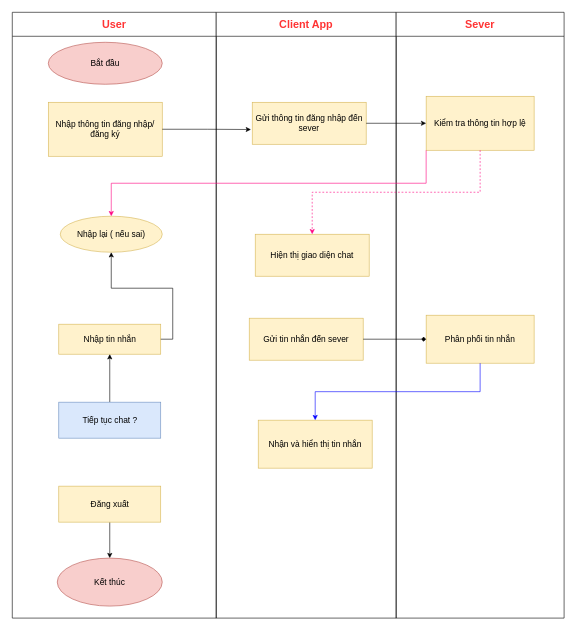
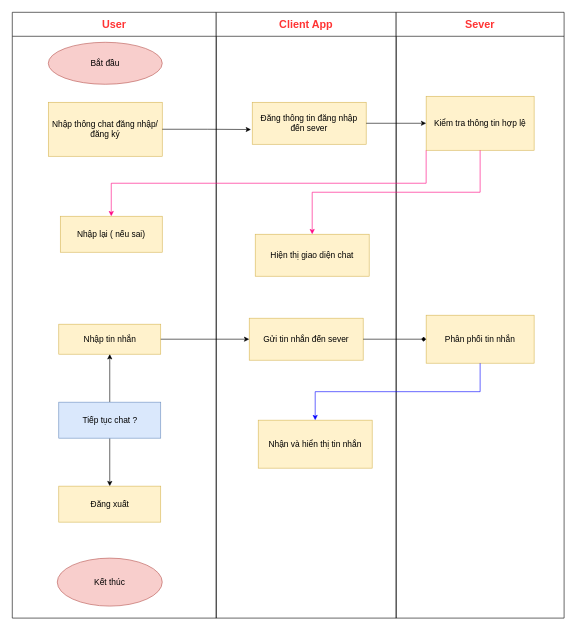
  <mxCell id="0" />
  <mxCell id="1" parent="0" />
  <mxCell id="2" value="&lt;font color=&quot;#ff3333&quot; style=&quot;font-size: 18px;&quot;&gt;User&lt;/font&gt;" style="swimlane;whiteSpace=wrap;html=1;startSize=40;" vertex="1" parent="1"><mxGeometry x="20" y="20" width="340" height="1010" as="geometry" /></mxCell>
  <mxCell id="3" value="&lt;font style=&quot;font-size: 14px;&quot;&gt;Bắt đầu&lt;/font&gt;" style="ellipse;whiteSpace=wrap;html=1;fillColor=#f8cecc;strokeColor=#b85450;" vertex="1" parent="2"><mxGeometry x="60" y="50" width="190" height="70" as="geometry" /></mxCell>
- <mxCell id="4" value="&lt;font style=&quot;font-size: 14px;&quot;&gt;Nhập thông tin đăng nhập/ đăng ký&lt;/font&gt;" style="rounded=0;whiteSpace=wrap;html=1;fillColor=#fff2cc;strokeColor=#d6b656;" vertex="1" parent="2"><mxGeometry x="60" y="150" width="190" height="90" as="geometry" /></mxCell>
- <mxCell id="5" value="&lt;font style=&quot;font-size: 14px;&quot;&gt;Nhập lại ( nếu sai)&lt;/font&gt;" style="ellipse;whiteSpace=wrap;html=1;fillColor=#fff2cc;strokeColor=#d6b656;" vertex="1" parent="2"><mxGeometry x="80" y="340" width="170" height="60" as="geometry" /></mxCell>
+ <mxCell id="4" value="&lt;font style=&quot;font-size: 14px;&quot;&gt;Nhập thông chat đăng nhập/ đăng ký&lt;/font&gt;" style="rounded=0;whiteSpace=wrap;html=1;fillColor=#fff2cc;strokeColor=#d6b656;" vertex="1" parent="2"><mxGeometry x="60" y="150" width="190" height="90" as="geometry" /></mxCell>
+ <mxCell id="5" value="&lt;font style=&quot;font-size: 14px;&quot;&gt;Nhập lại ( nếu sai)&lt;/font&gt;" style="rounded=0;whiteSpace=wrap;html=1;fillColor=#fff2cc;strokeColor=#d6b656;" vertex="1" parent="2"><mxGeometry x="80" y="340" width="170" height="60" as="geometry" /></mxCell>
  <mxCell id="6" value="&lt;font style=&quot;font-size: 14px;&quot;&gt;Nhập tin nhắn&lt;/font&gt;" style="rounded=0;whiteSpace=wrap;html=1;fillColor=#fff2cc;strokeColor=#d6b656;" vertex="1" parent="2"><mxGeometry x="77.5" y="520" width="170" height="50" as="geometry" /></mxCell>
  <mxCell id="7" style="edgeStyle=orthogonalEdgeStyle;rounded=0;orthogonalLoop=1;jettySize=auto;html=1;exitX=0.5;exitY=0;exitDx=0;exitDy=0;entryX=0.5;entryY=1;entryDx=0;entryDy=0;" edge="1" parent="2" source="9" target="6"><mxGeometry relative="1" as="geometry" /></mxCell>
+ <mxCell id="8" value="" style="edgeStyle=orthogonalEdgeStyle;rounded=0;orthogonalLoop=1;jettySize=auto;html=1;" edge="1" parent="2" source="9" target="11"><mxGeometry relative="1" as="geometry" /></mxCell>
  <mxCell id="9" value="&lt;span style=&quot;font-size: 14px;&quot;&gt;Tiếp tục chat ?&lt;/span&gt;" style="rounded=0;whiteSpace=wrap;html=1;fillColor=#dae8fc;strokeColor=#6c8ebf;" vertex="1" parent="2"><mxGeometry x="77.5" y="650" width="170" height="60" as="geometry" /></mxCell>
- <mxCell id="10" value="" style="edgeStyle=orthogonalEdgeStyle;rounded=0;orthogonalLoop=1;jettySize=auto;html=1;" edge="1" parent="2" source="11" target="12"><mxGeometry relative="1" as="geometry" /></mxCell>
  <mxCell id="11" value="&lt;font style=&quot;font-size: 14px;&quot;&gt;Đăng xuất&lt;/font&gt;" style="rounded=0;whiteSpace=wrap;html=1;fillColor=#fff2cc;strokeColor=#d6b656;" vertex="1" parent="2"><mxGeometry x="77.5" y="790" width="170" height="60" as="geometry" /></mxCell>
  <mxCell id="12" value="&lt;font style=&quot;font-size: 14px;&quot;&gt;Kết thúc&lt;/font&gt;" style="ellipse;whiteSpace=wrap;html=1;fillColor=#f8cecc;strokeColor=#b85450;" vertex="1" parent="2"><mxGeometry x="75" y="910" width="175" height="80" as="geometry" /></mxCell>
  <mxCell id="13" value="&lt;font color=&quot;#ff3333&quot; style=&quot;font-size: 18px;&quot;&gt;Client App&lt;/font&gt;" style="swimlane;whiteSpace=wrap;html=1;startSize=40;" vertex="1" parent="1"><mxGeometry x="360" y="20" width="300" height="1010" as="geometry" /></mxCell>
- <mxCell id="14" value="&lt;font style=&quot;font-size: 14px;&quot;&gt;Gửi thông tin đăng nhập đến sever&lt;/font&gt;" style="rounded=0;whiteSpace=wrap;html=1;fillColor=#fff2cc;strokeColor=#d6b656;" vertex="1" parent="13"><mxGeometry x="60" y="150" width="190" height="70" as="geometry" /></mxCell>
+ <mxCell id="14" value="&lt;font style=&quot;font-size: 14px;&quot;&gt;Đăng thông tin đăng nhập đến sever&lt;/font&gt;" style="rounded=0;whiteSpace=wrap;html=1;fillColor=#fff2cc;strokeColor=#d6b656;" vertex="1" parent="13"><mxGeometry x="60" y="150" width="190" height="70" as="geometry" /></mxCell>
  <mxCell id="15" value="&lt;font style=&quot;font-size: 14px;&quot;&gt;Hiện thị giao diện chat&lt;/font&gt;" style="rounded=0;whiteSpace=wrap;html=1;fillColor=#fff2cc;strokeColor=#d6b656;" vertex="1" parent="13"><mxGeometry x="65" y="370" width="190" height="70" as="geometry" /></mxCell>
  <mxCell id="16" value="&lt;font style=&quot;font-size: 14px;&quot;&gt;Gửi tin nhắn đến sever&lt;/font&gt;" style="rounded=0;whiteSpace=wrap;html=1;fillColor=#fff2cc;strokeColor=#d6b656;" vertex="1" parent="13"><mxGeometry x="55" y="510" width="190" height="70" as="geometry" /></mxCell>
  <mxCell id="17" value="&lt;font style=&quot;font-size: 14px;&quot;&gt;Nhận và hiển thị tin nhắn&lt;/font&gt;" style="rounded=0;whiteSpace=wrap;html=1;fillColor=#fff2cc;strokeColor=#d6b656;" vertex="1" parent="13"><mxGeometry x="70" y="680" width="190" height="80" as="geometry" /></mxCell>
  <mxCell id="18" value="&lt;font color=&quot;#ff3333&quot; style=&quot;font-size: 18px;&quot;&gt;Sever&lt;/font&gt;" style="swimlane;whiteSpace=wrap;html=1;startSize=40;" vertex="1" parent="1"><mxGeometry x="660" y="20" width="280" height="1010" as="geometry" /></mxCell>
  <mxCell id="19" value="&lt;font style=&quot;font-size: 14px;&quot;&gt;Kiểm tra thông tin hợp lệ&lt;/font&gt;" style="rounded=0;whiteSpace=wrap;html=1;fillColor=#fff2cc;strokeColor=#d6b656;" vertex="1" parent="18"><mxGeometry x="50" y="140" width="180" height="90" as="geometry" /></mxCell>
  <mxCell id="20" value="&lt;font style=&quot;font-size: 14px;&quot;&gt;Phân phối tin nhắn&lt;/font&gt;" style="rounded=0;whiteSpace=wrap;html=1;fillColor=#fff2cc;strokeColor=#d6b656;" vertex="1" parent="18"><mxGeometry x="50" y="505" width="180" height="80" as="geometry" /></mxCell>
  <mxCell id="21" style="edgeStyle=orthogonalEdgeStyle;rounded=0;orthogonalLoop=1;jettySize=auto;html=1;exitX=1;exitY=0.5;exitDx=0;exitDy=0;entryX=-0.011;entryY=0.649;entryDx=0;entryDy=0;entryPerimeter=0;" edge="1" parent="1" source="4" target="14"><mxGeometry relative="1" as="geometry" /></mxCell>
  <mxCell id="22" style="edgeStyle=orthogonalEdgeStyle;rounded=0;orthogonalLoop=1;jettySize=auto;html=1;exitX=1;exitY=0.5;exitDx=0;exitDy=0;entryX=0;entryY=0.5;entryDx=0;entryDy=0;" edge="1" parent="1" source="14" target="19"><mxGeometry relative="1" as="geometry" /></mxCell>
- <mxCell id="23" style="edgeStyle=orthogonalEdgeStyle;rounded=0;orthogonalLoop=1;jettySize=auto;html=1;exitX=0.5;exitY=1;exitDx=0;exitDy=0;strokeColor=#FF0080;dashed=1;" edge="1" parent="1" source="19" target="15"><mxGeometry relative="1" as="geometry" /></mxCell>
+ <mxCell id="23" style="edgeStyle=orthogonalEdgeStyle;rounded=0;orthogonalLoop=1;jettySize=auto;html=1;exitX=0.5;exitY=1;exitDx=0;exitDy=0;strokeColor=#FF0080;" edge="1" parent="1" source="19" target="15"><mxGeometry relative="1" as="geometry" /></mxCell>
  <mxCell id="24" style="edgeStyle=orthogonalEdgeStyle;rounded=0;orthogonalLoop=1;jettySize=auto;html=1;exitX=0;exitY=1;exitDx=0;exitDy=0;entryX=0.5;entryY=0;entryDx=0;entryDy=0;strokeColor=#FF0080;" edge="1" parent="1" source="19" target="5"><mxGeometry relative="1" as="geometry" /></mxCell>
- <mxCell id="25" style="edgeStyle=orthogonalEdgeStyle;rounded=0;orthogonalLoop=1;jettySize=auto;html=1;exitX=1;exitY=0.5;exitDx=0;exitDy=0;" edge="1" parent="1" source="6" target="5"><mxGeometry relative="1" as="geometry" /></mxCell>
+ <mxCell id="25" style="edgeStyle=orthogonalEdgeStyle;rounded=0;orthogonalLoop=1;jettySize=auto;html=1;exitX=1;exitY=0.5;exitDx=0;exitDy=0;" edge="1" parent="1" source="6" target="16"><mxGeometry relative="1" as="geometry" /></mxCell>
  <mxCell id="26" style="edgeStyle=orthogonalEdgeStyle;rounded=0;orthogonalLoop=1;jettySize=auto;html=1;exitX=1;exitY=0.5;exitDx=0;exitDy=0;endArrow=diamond;" edge="1" parent="1" source="16" target="20"><mxGeometry relative="1" as="geometry" /></mxCell>
  <mxCell id="27" style="edgeStyle=orthogonalEdgeStyle;rounded=0;orthogonalLoop=1;jettySize=auto;html=1;exitX=0.5;exitY=1;exitDx=0;exitDy=0;strokeColor=#0000FF;" edge="1" parent="1" source="20" target="17"><mxGeometry relative="1" as="geometry" /></mxCell>
